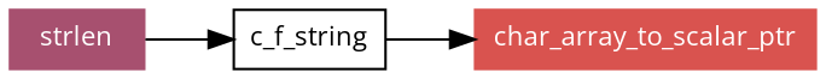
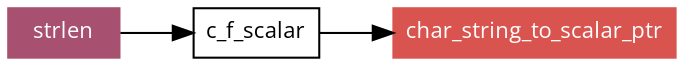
  digraph {
    concentrate=false
    fontname="Open Sans"
    rankdir=LR
    node [fontname="Open Sans" fontsize=10.5 margin=0.08 shape=box fontcolor=white style=filled]
    edge [color="#000000" fontname="Open Sans" fontsize=9.5]
-   n1 [height=0.0 label=c_f_string fontcolor="" style=""]
-   n2 [color="#d9534f" height=0.0 label=char_array_to_scalar_ptr]
+   n1 [height=0.0 label=c_f_scalar fontcolor="" style=""]
+   n2 [color="#d9534f" height=0.0 label=char_string_to_scalar_ptr]
    n3 [color="#A7506F" height=0.0 label=strlen]
    n1 -> n2
    n3 -> n1
  }
